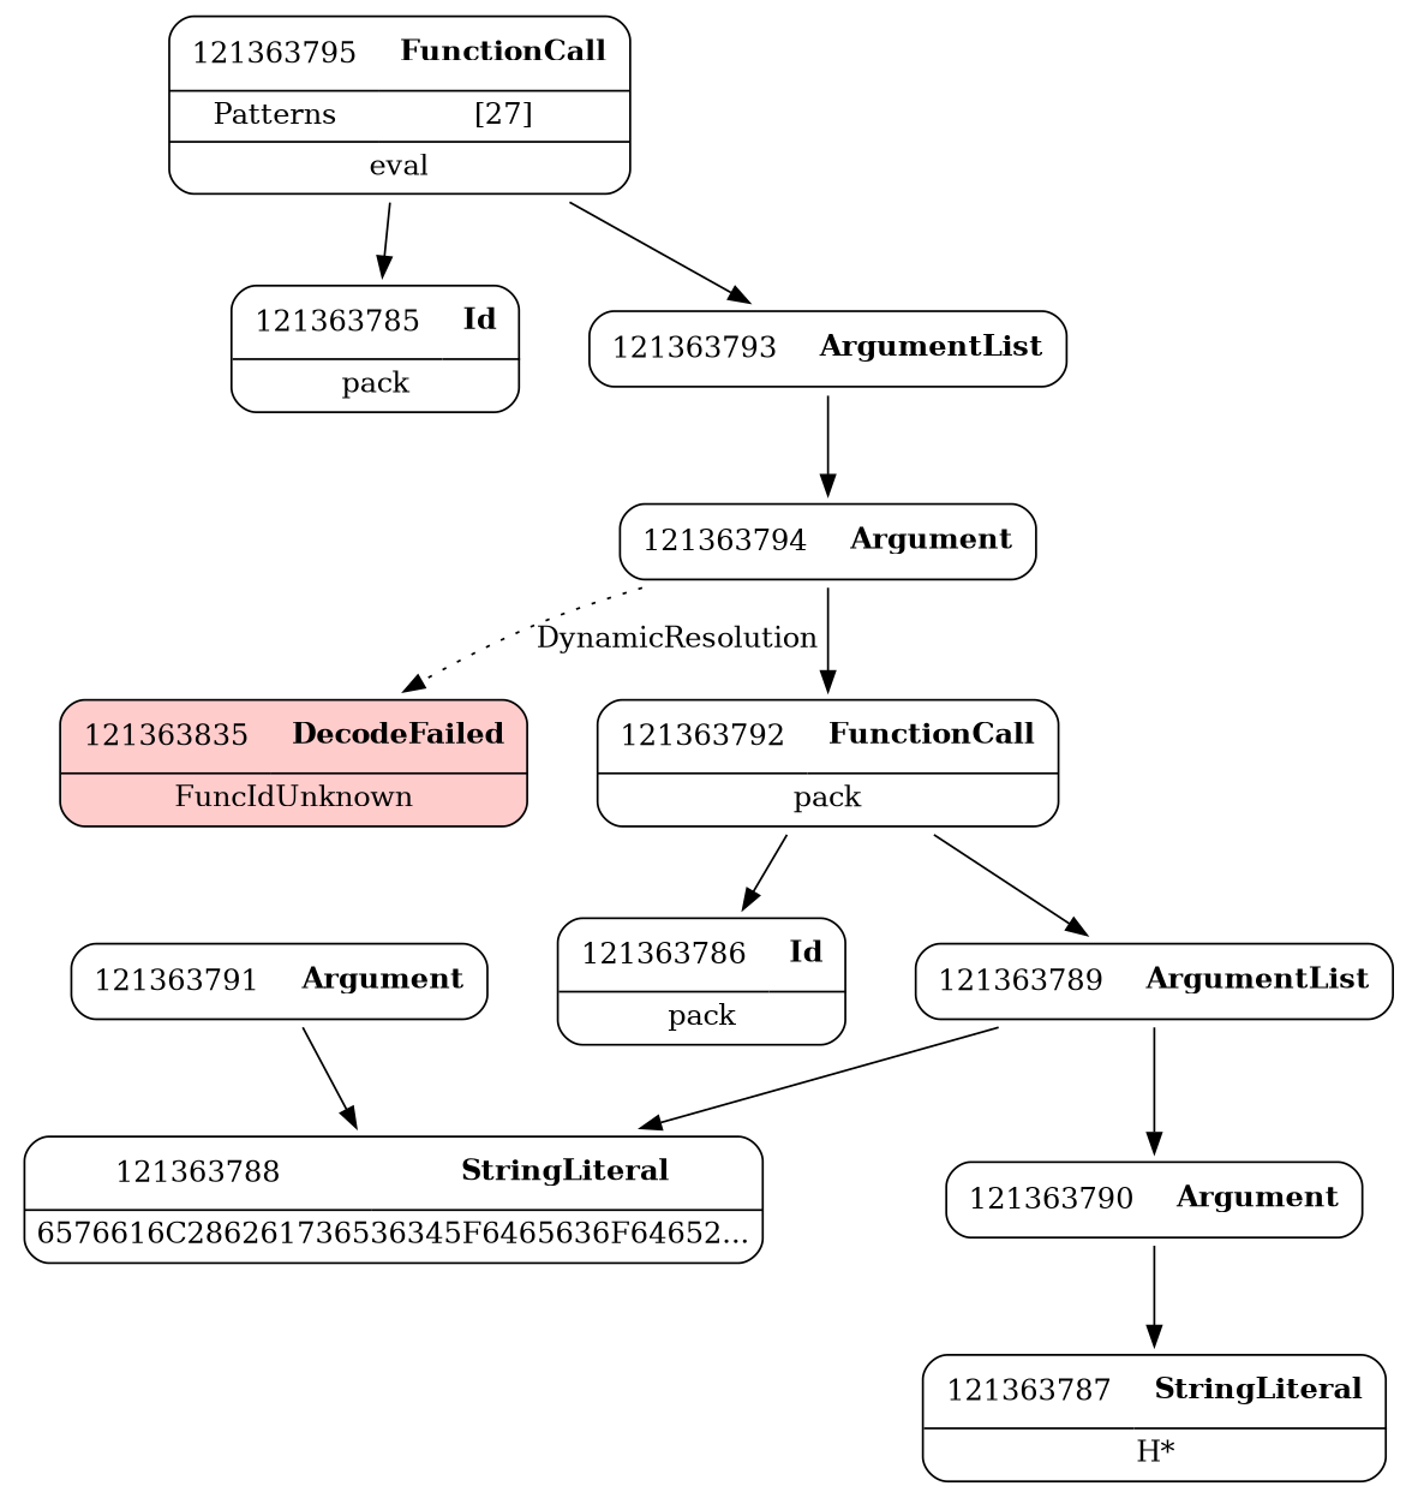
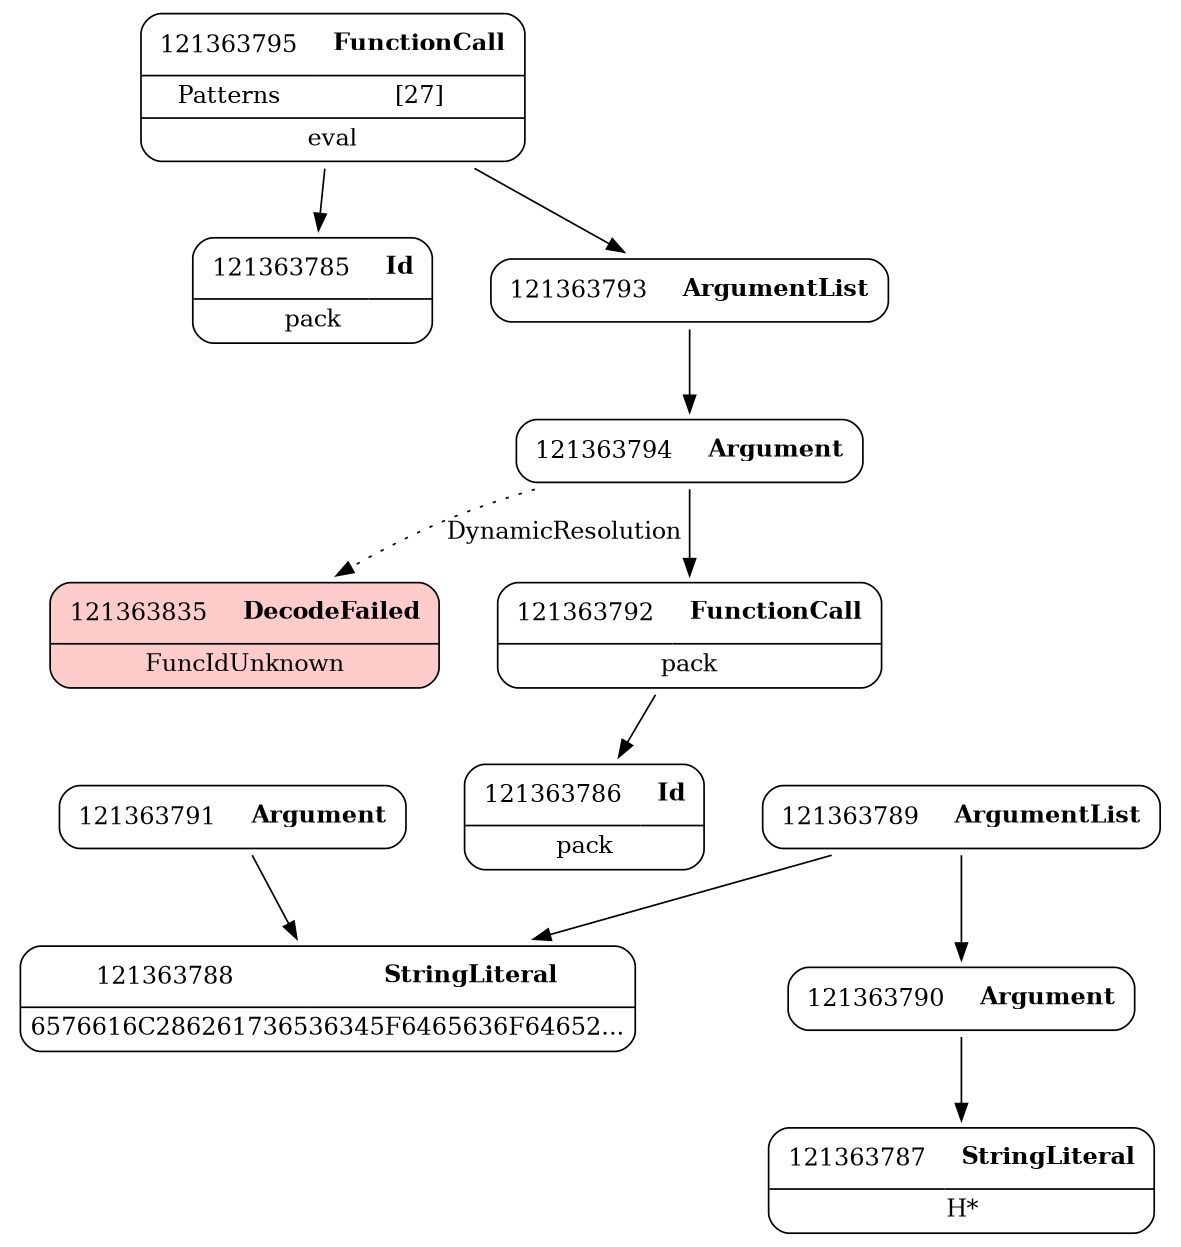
  digraph {
    node [shape=none]
    edge [weight=2]
    n1 [label=<<TABLE border='1' cellspacing='0' cellpadding='10' style='rounded' bgcolor='#FFCCCC' ><TR><TD border='0'>121363835</TD><TD border='0'><B>DecodeFailed</B></TD></TR><HR/><TR><TD border='0' cellpadding='5' colspan='2'>FuncIdUnknown</TD></TR></TABLE>>]
    n2 [label=<<TABLE border='1' cellspacing='0' cellpadding='10' style='rounded' ><TR><TD border='0'>121363787</TD><TD border='0'><B>StringLiteral</B></TD></TR><HR/><TR><TD border='0' cellpadding='5' colspan='2'>H*</TD></TR></TABLE>>]
    n3 [label=<<TABLE border='1' cellspacing='0' cellpadding='10' style='rounded' ><TR><TD border='0'>121363786</TD><TD border='0'><B>Id</B></TD></TR><HR/><TR><TD border='0' cellpadding='5' colspan='2'>pack</TD></TR></TABLE>>]
    n4 [label=<<TABLE border='1' cellspacing='0' cellpadding='10' style='rounded' ><TR><TD border='0'>121363785</TD><TD border='0'><B>Id</B></TD></TR><HR/><TR><TD border='0' cellpadding='5' colspan='2'>pack</TD></TR></TABLE>>]
    n5 [label=<<TABLE border='1' cellspacing='0' cellpadding='10' style='rounded' ><TR><TD border='0'>121363791</TD><TD border='0'><B>Argument</B></TD></TR></TABLE>>]
    n6 [label=<<TABLE border='1' cellspacing='0' cellpadding='10' style='rounded' ><TR><TD border='0'>121363788</TD><TD border='0'><B>StringLiteral</B></TD></TR><HR/><TR><TD border='0' cellpadding='5' colspan='2'>6576616C286261736536345F6465636F64652...</TD></TR></TABLE>>]
    n7 [label=<<TABLE border='1' cellspacing='0' cellpadding='10' style='rounded' ><TR><TD border='0'>121363790</TD><TD border='0'><B>Argument</B></TD></TR></TABLE>>]
    n8 [label=<<TABLE border='1' cellspacing='0' cellpadding='10' style='rounded' ><TR><TD border='0'>121363789</TD><TD border='0'><B>ArgumentList</B></TD></TR></TABLE>>]
    n9 [label=<<TABLE border='1' cellspacing='0' cellpadding='10' style='rounded' ><TR><TD border='0'>121363795</TD><TD border='0'><B>FunctionCall</B></TD></TR><HR/><TR><TD border='0' cellpadding='5'>Patterns</TD><TD border='0' cellpadding='5'>[27]</TD></TR><HR/><TR><TD border='0' cellpadding='5' colspan='2'>eval</TD></TR></TABLE>>]
    n10 [label=<<TABLE border='1' cellspacing='0' cellpadding='10' style='rounded' ><TR><TD border='0'>121363793</TD><TD border='0'><B>ArgumentList</B></TD></TR></TABLE>>]
    n11 [label=<<TABLE border='1' cellspacing='0' cellpadding='10' style='rounded' ><TR><TD border='0'>121363794</TD><TD border='0'><B>Argument</B></TD></TR></TABLE>>]
    n12 [label=<<TABLE border='1' cellspacing='0' cellpadding='10' style='rounded' ><TR><TD border='0'>121363792</TD><TD border='0'><B>FunctionCall</B></TD></TR><HR/><TR><TD border='0' cellpadding='5' colspan='2'>pack</TD></TR></TABLE>>]
    n5 -> n6
    n7 -> n2
    n8 -> n6
    n8 -> n7
    n9 -> n4
    n9 -> n10
    n10 -> n11
    n11 -> n1 [label=DynamicResolution style=dotted weight=""]
    n11 -> n12
    n12 -> n3
-   n12 -> n8
  }
